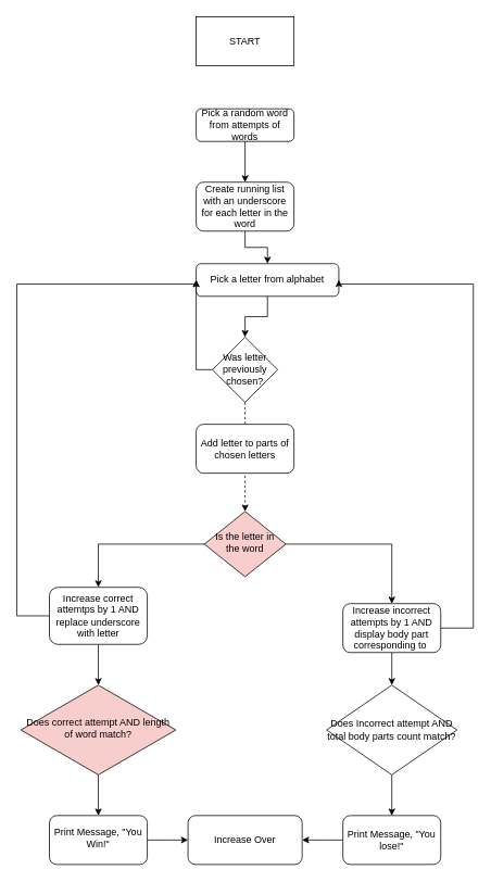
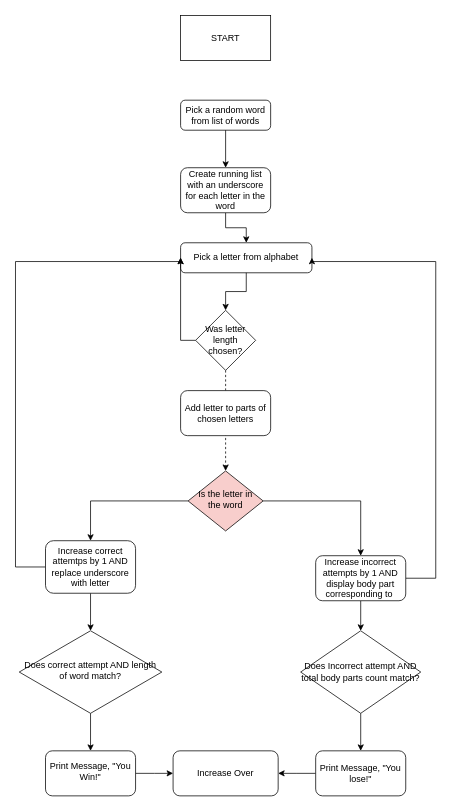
  <mxCell id="0" />
  <mxCell id="1" parent="0" />
  <mxCell id="2" value="" style="edgeStyle=orthogonalEdgeStyle;rounded=0;orthogonalLoop=1;jettySize=auto;html=1;entryX=0.5;entryY=0;entryDx=0;entryDy=0;" parent="1" source="9" target="11" edge="1"><mxGeometry relative="1" as="geometry" /></mxCell>
- <mxCell id="3" value="Pick a random word from attempts of words" style="rounded=1;whiteSpace=wrap;html=1;fontSize=12;glass=0;strokeWidth=1;shadow=0;" parent="1" vertex="1"><mxGeometry x="240" y="133" width="120" height="40" as="geometry" /></mxCell>
+ <mxCell id="3" value="Pick a random word from list of words" style="rounded=1;whiteSpace=wrap;html=1;fontSize=12;glass=0;strokeWidth=1;shadow=0;" parent="1" vertex="1"><mxGeometry x="240" y="133" width="120" height="40" as="geometry" /></mxCell>
  <mxCell id="4" style="edgeStyle=orthogonalEdgeStyle;rounded=0;orthogonalLoop=1;jettySize=auto;html=1;entryX=0.5;entryY=0;entryDx=0;entryDy=0;" edge="1" parent="1" source="6" target="27"><mxGeometry relative="1" as="geometry" /></mxCell>
  <mxCell id="5" style="edgeStyle=orthogonalEdgeStyle;rounded=0;orthogonalLoop=1;jettySize=auto;html=1;entryX=0.5;entryY=0;entryDx=0;entryDy=0;" edge="1" parent="1" source="6" target="30"><mxGeometry relative="1" as="geometry" /></mxCell>
  <mxCell id="6" value="Is the letter in the word" style="rhombus;whiteSpace=wrap;html=1;shadow=0;fontFamily=Helvetica;fontSize=12;align=center;strokeWidth=1;spacing=6;spacingTop=-4;fillColor=#f8cecc;" parent="1" vertex="1"><mxGeometry x="250" y="627" width="100" height="80" as="geometry" /></mxCell>
  <mxCell id="7" value="Increase Over" style="rounded=1;whiteSpace=wrap;html=1;fontSize=12;glass=0;strokeWidth=1;shadow=0;" parent="1" vertex="1"><mxGeometry x="230" y="1000" width="140" height="60" as="geometry" /></mxCell>
  <mxCell id="8" value="" style="edgeStyle=orthogonalEdgeStyle;rounded=0;orthogonalLoop=1;jettySize=auto;html=1;" parent="1" source="3" target="9" edge="1"><mxGeometry relative="1" as="geometry"><mxPoint x="300" y="173" as="sourcePoint" /><mxPoint x="300" y="383" as="targetPoint" /></mxGeometry></mxCell>
  <mxCell id="9" value="Create running list with an underscore for each letter in the word" style="rounded=1;whiteSpace=wrap;html=1;fontSize=12;glass=0;strokeWidth=1;shadow=0;" parent="1" vertex="1"><mxGeometry x="240" y="223" width="120" height="60" as="geometry" /></mxCell>
  <mxCell id="10" style="edgeStyle=orthogonalEdgeStyle;rounded=0;orthogonalLoop=1;jettySize=auto;html=1;dashed=1;" parent="1" source="23" target="6" edge="1"><mxGeometry relative="1" as="geometry" /></mxCell>
  <mxCell id="11" value="Pick a letter from alphabet" style="rounded=1;whiteSpace=wrap;html=1;fontSize=12;glass=0;strokeWidth=1;shadow=0;" parent="1" vertex="1"><mxGeometry x="240" y="323" width="175" height="40" as="geometry" /></mxCell>
  <mxCell id="12" value="" style="edgeStyle=orthogonalEdgeStyle;rounded=0;orthogonalLoop=1;jettySize=auto;html=1;" parent="1" source="13" target="19" edge="1"><mxGeometry relative="1" as="geometry" /></mxCell>
  <mxCell id="13" value="Does Incorrect attempt AND total body parts count match?" style="rhombus;whiteSpace=wrap;html=1;" parent="1" vertex="1"><mxGeometry x="400" y="840" width="160" height="110" as="geometry" /></mxCell>
  <mxCell id="14" value="" style="edgeStyle=orthogonalEdgeStyle;rounded=0;orthogonalLoop=1;jettySize=auto;html=1;" parent="1" source="15" target="17" edge="1"><mxGeometry relative="1" as="geometry" /></mxCell>
- <mxCell id="15" value="Does correct attempt AND length of word match?" style="rhombus;whiteSpace=wrap;html=1;shadow=0;strokeWidth=1;spacing=6;spacingTop=-4;fillColor=#f8cecc;" parent="1" vertex="1"><mxGeometry x="25" y="840" width="190" height="110" as="geometry" /></mxCell>
+ <mxCell id="15" value="Does correct attempt AND length of word match?" style="rhombus;whiteSpace=wrap;html=1;shadow=0;strokeWidth=1;spacing=6;spacingTop=-4;" parent="1" vertex="1"><mxGeometry x="25" y="840" width="190" height="110" as="geometry" /></mxCell>
  <mxCell id="16" style="edgeStyle=elbowEdgeStyle;rounded=0;orthogonalLoop=1;jettySize=auto;html=1;entryX=0;entryY=0.5;entryDx=0;entryDy=0;" parent="1" source="17" target="7" edge="1"><mxGeometry relative="1" as="geometry" /></mxCell>
  <mxCell id="17" value="Print Message, &quot;You Win!&quot;" style="whiteSpace=wrap;html=1;shadow=0;strokeWidth=1;spacing=6;spacingTop=-4;glass=0;rounded=1;" parent="1" vertex="1"><mxGeometry x="60" y="1000" width="120" height="60" as="geometry" /></mxCell>
  <mxCell id="18" style="edgeStyle=elbowEdgeStyle;rounded=0;orthogonalLoop=1;jettySize=auto;html=1;entryX=1;entryY=0.5;entryDx=0;entryDy=0;" parent="1" source="19" target="7" edge="1"><mxGeometry relative="1" as="geometry" /></mxCell>
  <mxCell id="19" value="Print Message, &quot;You lose!&quot;" style="whiteSpace=wrap;html=1;rounded=1;" parent="1" vertex="1"><mxGeometry x="420" y="1000" width="120" height="60" as="geometry" /></mxCell>
  <mxCell id="20" value="START" style="whiteSpace=wrap;html=1;glass=0;strokeWidth=1;shadow=0;rounded=0;" parent="1" vertex="1"><mxGeometry x="240" y="20" width="120" height="60" as="geometry" /></mxCell>
  <mxCell id="21" value="" style="edgeStyle=orthogonalEdgeStyle;rounded=0;orthogonalLoop=1;jettySize=auto;html=1;" parent="1" source="11" target="23" edge="1"><mxGeometry relative="1" as="geometry"><mxPoint x="300" y="373" as="sourcePoint" /><mxPoint x="300" y="538" as="targetPoint" /></mxGeometry></mxCell>
  <mxCell id="22" style="edgeStyle=orthogonalEdgeStyle;rounded=0;orthogonalLoop=1;jettySize=auto;html=1;exitX=0;exitY=0.5;exitDx=0;exitDy=0;entryX=0;entryY=0.5;entryDx=0;entryDy=0;" parent="1" source="23" target="11" edge="1"><mxGeometry relative="1" as="geometry" /></mxCell>
- <mxCell id="23" value="Was letter previously chosen?" style="rhombus;whiteSpace=wrap;html=1;" parent="1" vertex="1"><mxGeometry x="260" y="413" width="80" height="80" as="geometry" /></mxCell>
+ <mxCell id="23" value="Was letter length chosen?" style="rhombus;whiteSpace=wrap;html=1;" parent="1" vertex="1"><mxGeometry x="260" y="413" width="80" height="80" as="geometry" /></mxCell>
  <mxCell id="24" value="Add letter to parts of chosen letters" style="rounded=1;whiteSpace=wrap;html=1;" parent="1" vertex="1"><mxGeometry x="240" y="520" width="120" height="60" as="geometry" /></mxCell>
  <mxCell id="25" style="edgeStyle=orthogonalEdgeStyle;rounded=0;orthogonalLoop=1;jettySize=auto;html=1;entryX=0;entryY=0.5;entryDx=0;entryDy=0;" edge="1" parent="1" source="27" target="11"><mxGeometry relative="1" as="geometry"><Array as="points"><mxPoint x="20" y="755" /><mxPoint x="20" y="348" /></Array></mxGeometry></mxCell>
  <mxCell id="26" style="edgeStyle=orthogonalEdgeStyle;rounded=0;orthogonalLoop=1;jettySize=auto;html=1;entryX=0.5;entryY=0;entryDx=0;entryDy=0;" edge="1" parent="1" source="27" target="15"><mxGeometry relative="1" as="geometry" /></mxCell>
  <mxCell id="27" value="Increase correct attemtps by 1 AND replace underscore with letter" style="rounded=1;whiteSpace=wrap;html=1;" vertex="1" parent="1"><mxGeometry x="60" y="720" width="120" height="70" as="geometry" /></mxCell>
  <mxCell id="28" style="edgeStyle=orthogonalEdgeStyle;rounded=0;orthogonalLoop=1;jettySize=auto;html=1;entryX=1;entryY=0.5;entryDx=0;entryDy=0;" edge="1" parent="1" source="30" target="11"><mxGeometry relative="1" as="geometry"><Array as="points"><mxPoint x="580" y="770" /><mxPoint x="580" y="348" /></Array></mxGeometry></mxCell>
  <mxCell id="29" style="edgeStyle=orthogonalEdgeStyle;rounded=0;orthogonalLoop=1;jettySize=auto;html=1;entryX=0.5;entryY=0;entryDx=0;entryDy=0;" edge="1" parent="1" source="30" target="13"><mxGeometry relative="1" as="geometry" /></mxCell>
  <mxCell id="30" value="Increase incorrect attempts by 1 AND display body part corresponding to&amp;nbsp;" style="rounded=1;whiteSpace=wrap;html=1;" vertex="1" parent="1"><mxGeometry x="420" y="740" width="120" height="60" as="geometry" /></mxCell>
